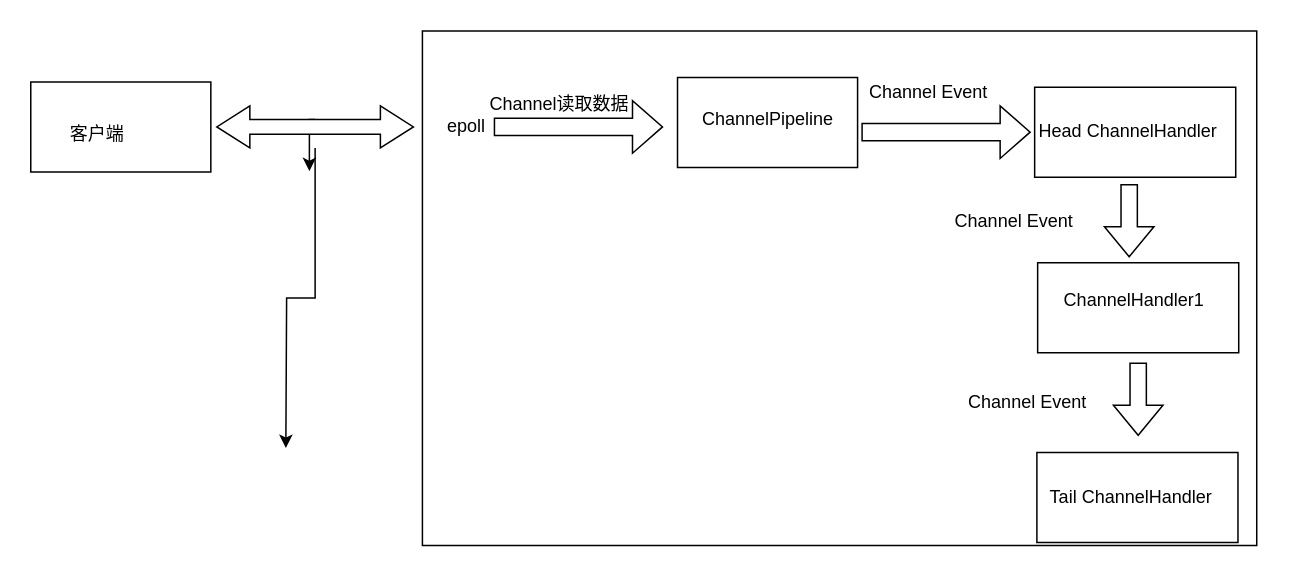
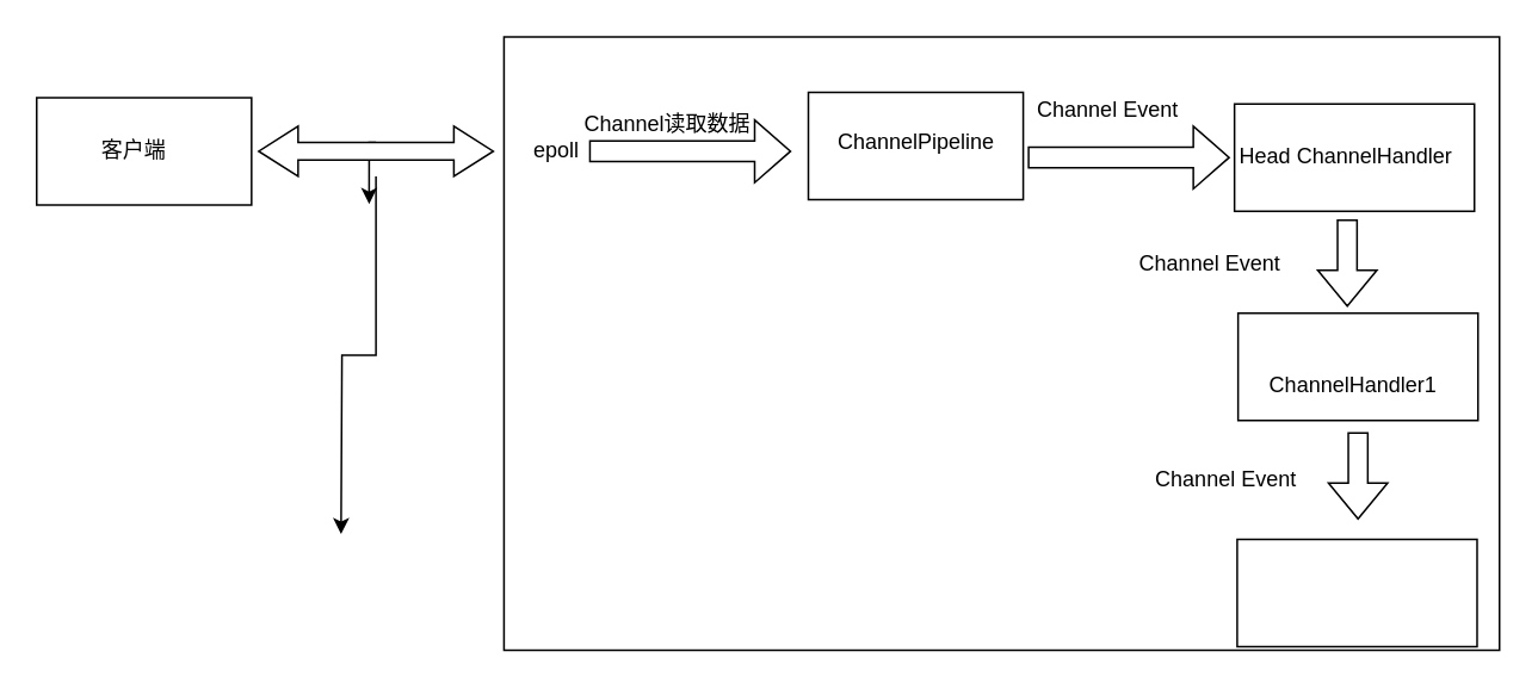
  <mxCell id="0" />
  <mxCell id="1" parent="0" />
  <mxCell id="2" value="" style="verticalLabelPosition=bottom;verticalAlign=top;html=1;shape=mxgraph.basic.rect;fillColor2=none;strokeWidth=1;size=20;indent=5;fillColor=#FFFFFF;strokeColor=#000000;fontColor=#000000;" vertex="1" parent="1"><mxGeometry x="20" y="54" width="120" height="60" as="geometry" /></mxCell>
  <mxCell id="3" value="" style="verticalLabelPosition=bottom;verticalAlign=top;html=1;shape=mxgraph.basic.rect;fillColor2=none;strokeWidth=1;size=20;indent=5;fillColor=#FFFFFF;strokeColor=#000000;" vertex="1" parent="1"><mxGeometry x="281" y="20" width="556" height="343" as="geometry" /></mxCell>
- <mxCell id="4" value="客户端" style="text;html=1;align=center;verticalAlign=middle;resizable=0;points=[];autosize=1;fontColor=#000000;" vertex="1" parent="1"><mxGeometry x="41" y="80" width="46" height="18" as="geometry" /></mxCell>
+ <mxCell id="4" value="客户端" style="text;html=1;align=center;verticalAlign=middle;resizable=0;points=[];autosize=1;fontColor=#000000;" vertex="1" parent="1"><mxGeometry x="51" y="75" width="46" height="18" as="geometry" /></mxCell>
  <mxCell id="5" value="" style="edgeStyle=orthogonalEdgeStyle;rounded=0;orthogonalLoop=1;jettySize=auto;html=1;fontColor=#000000;" edge="1" parent="1" source="7"><mxGeometry relative="1" as="geometry"><mxPoint x="190" y="298" as="targetPoint" /></mxGeometry></mxCell>
  <mxCell id="6" style="edgeStyle=orthogonalEdgeStyle;rounded=0;orthogonalLoop=1;jettySize=auto;html=1;exitX=0.5;exitY=0;exitDx=0;exitDy=9.1;exitPerimeter=0;fontColor=#000000;" edge="1" parent="1" source="7"><mxGeometry relative="1" as="geometry"><mxPoint x="205.667" y="113.5" as="targetPoint" /></mxGeometry></mxCell>
  <mxCell id="7" value="" style="html=1;shadow=0;dashed=0;align=center;verticalAlign=middle;shape=mxgraph.arrows2.twoWayArrow;dy=0.65;dx=22;strokeColor=#000000;fillColor=#FFFFFF;fontColor=#000000;" vertex="1" parent="1"><mxGeometry x="144" y="70" width="131" height="28" as="geometry" /></mxCell>
  <mxCell id="8" value="epoll" style="text;html=1;align=center;verticalAlign=middle;resizable=0;points=[];autosize=1;fontColor=#000000;" vertex="1" parent="1"><mxGeometry x="292" y="75" width="35" height="18" as="geometry" /></mxCell>
  <mxCell id="9" value="" style="html=1;shadow=0;dashed=0;align=center;verticalAlign=middle;shape=mxgraph.arrows2.arrow;dy=0.67;dx=20;notch=0;strokeColor=#000000;fillColor=#FFFFFF;fontColor=#000000;" vertex="1" parent="1"><mxGeometry x="329" y="66.5" width="112" height="35" as="geometry" /></mxCell>
  <mxCell id="10" value="Channel读取数据" style="text;html=1;align=center;verticalAlign=middle;resizable=0;points=[];autosize=1;fontColor=#000000;" vertex="1" parent="1"><mxGeometry x="320" y="60" width="103" height="18" as="geometry" /></mxCell>
  <mxCell id="11" value="" style="verticalLabelPosition=bottom;verticalAlign=top;html=1;shape=mxgraph.basic.rect;fillColor2=none;strokeWidth=1;size=20;indent=5;fillColor=#FFFFFF;fontColor=#000000;strokeColor=#000000;" vertex="1" parent="1"><mxGeometry x="451" y="51" width="120" height="60" as="geometry" /></mxCell>
  <mxCell id="12" value="ChannelPipeline" style="text;html=1;align=center;verticalAlign=middle;resizable=0;points=[];autosize=1;fontColor=#000000;" vertex="1" parent="1"><mxGeometry x="462.5" y="70" width="97" height="18" as="geometry" /></mxCell>
  <mxCell id="13" value="Channel Event&lt;br&gt;" style="text;html=1;align=center;verticalAlign=middle;resizable=0;points=[];autosize=1;fontColor=#000000;" vertex="1" parent="1"><mxGeometry x="573" y="52" width="89" height="18" as="geometry" /></mxCell>
  <mxCell id="14" value="" style="html=1;shadow=0;dashed=0;align=center;verticalAlign=middle;shape=mxgraph.arrows2.arrow;dy=0.67;dx=20;notch=0;strokeColor=#000000;fillColor=#FFFFFF;fontColor=#000000;" vertex="1" parent="1"><mxGeometry x="574" y="70" width="112" height="35" as="geometry" /></mxCell>
  <mxCell id="15" value="" style="verticalLabelPosition=bottom;verticalAlign=top;html=1;shape=mxgraph.basic.rect;fillColor2=none;strokeWidth=1;size=20;indent=5;fillColor=#FFFFFF;fontColor=#000000;strokeColor=#000000;" vertex="1" parent="1"><mxGeometry x="689" y="57.5" width="134" height="60" as="geometry" /></mxCell>
  <mxCell id="16" value="Head ChannelHandler" style="text;html=1;align=center;verticalAlign=middle;resizable=0;points=[];autosize=1;fontColor=#000000;" vertex="1" parent="1"><mxGeometry x="686" y="78" width="129" height="18" as="geometry" /></mxCell>
  <mxCell id="17" value="" style="html=1;shadow=0;dashed=0;align=center;verticalAlign=middle;shape=mxgraph.arrows2.arrow;dy=0.67;dx=20;notch=0;strokeColor=#000000;fillColor=#FFFFFF;fontColor=#000000;rotation=90;" vertex="1" parent="1"><mxGeometry x="728" y="130" width="48" height="33" as="geometry" /></mxCell>
  <mxCell id="18" value="" style="verticalLabelPosition=bottom;verticalAlign=top;html=1;shape=mxgraph.basic.rect;fillColor2=none;strokeWidth=1;size=20;indent=5;fillColor=#FFFFFF;fontColor=#000000;strokeColor=#000000;" vertex="1" parent="1"><mxGeometry x="691" y="174.5" width="134" height="60" as="geometry" /></mxCell>
- <mxCell id="19" value="ChannelHandler1" style="text;html=1;align=center;verticalAlign=middle;resizable=0;points=[];autosize=1;fontColor=#000000;" vertex="1" parent="1"><mxGeometry x="703.5" y="191" width="103" height="18" as="geometry" /></mxCell>
+ <mxCell id="19" value="ChannelHandler1" style="text;html=1;align=center;verticalAlign=middle;resizable=0;points=[];autosize=1;fontColor=#000000;" vertex="1" parent="1"><mxGeometry x="703.5" y="206" width="103" height="18" as="geometry" /></mxCell>
  <mxCell id="20" value="" style="verticalLabelPosition=bottom;verticalAlign=top;html=1;shape=mxgraph.basic.rect;fillColor2=none;strokeWidth=1;size=20;indent=5;fillColor=#FFFFFF;fontColor=#000000;strokeColor=#000000;" vertex="1" parent="1"><mxGeometry x="690.5" y="301" width="134" height="60" as="geometry" /></mxCell>
- <mxCell id="21" value="Tail ChannelHandler" style="text;html=1;align=center;verticalAlign=middle;resizable=0;points=[];autosize=1;fontColor=#000000;" vertex="1" parent="1"><mxGeometry x="693.5" y="321.5" width="118" height="18" as="geometry" /></mxCell>
  <mxCell id="22" value="Channel Event&lt;br&gt;" style="text;html=1;align=center;verticalAlign=middle;resizable=0;points=[];autosize=1;fontColor=#000000;" vertex="1" parent="1"><mxGeometry x="639" y="259" width="89" height="18" as="geometry" /></mxCell>
  <mxCell id="23" value="Channel Event&lt;br&gt;" style="text;html=1;align=center;verticalAlign=middle;resizable=0;points=[];autosize=1;fontColor=#000000;" vertex="1" parent="1"><mxGeometry x="630" y="137.5" width="89" height="18" as="geometry" /></mxCell>
  <mxCell id="24" value="" style="html=1;shadow=0;dashed=0;align=center;verticalAlign=middle;shape=mxgraph.arrows2.arrow;dy=0.67;dx=20;notch=0;strokeColor=#000000;fillColor=#FFFFFF;fontColor=#000000;rotation=90;" vertex="1" parent="1"><mxGeometry x="734" y="249" width="48" height="33" as="geometry" /></mxCell>
